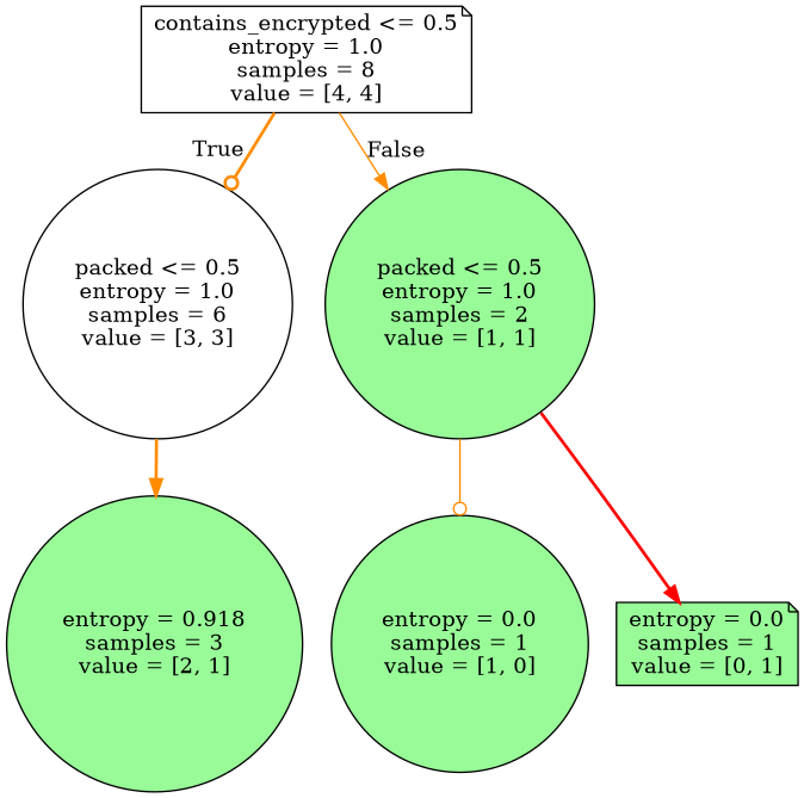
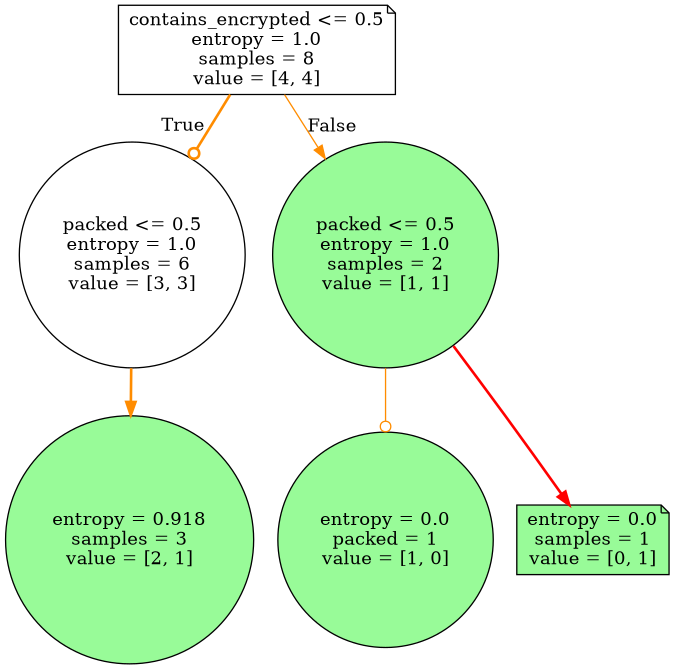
  digraph {
    node [fillcolor=palegreen shape=circle style=filled]
    edge [arrowhead=normal color=darkorange style=bold]
    n1 [fillcolor=white label="contains_encrypted <= 0.5\nentropy = 1.0\nsamples = 8\nvalue = [4, 4]" shape=note]
    n2 [fillcolor=white label="packed <= 0.5\nentropy = 1.0\nsamples = 6\nvalue = [3, 3]"]
    n3 [label="packed <= 0.5\nentropy = 1.0\nsamples = 2\nvalue = [1, 1]"]
    n4 [label="entropy = 0.918\nsamples = 3\nvalue = [2, 1]"]
-   n5 [label="entropy = 0.0\nsamples = 1\nvalue = [1, 0]"]
+   n5 [label="entropy = 0.0\npacked = 1\nvalue = [1, 0]"]
    n6 [label="entropy = 0.0\nsamples = 1\nvalue = [0, 1]" shape=note]
    n1 -> n2 [arrowhead=odot headlabel=True labelangle=45 labeldistance=2.5]
    n1 -> n3 [headlabel=False labelangle=-45 labeldistance=2.5 style=solid]
    n2 -> n4
    n3 -> n5 [arrowhead=odot style=solid]
    n3 -> n6 [color=red]
  }
